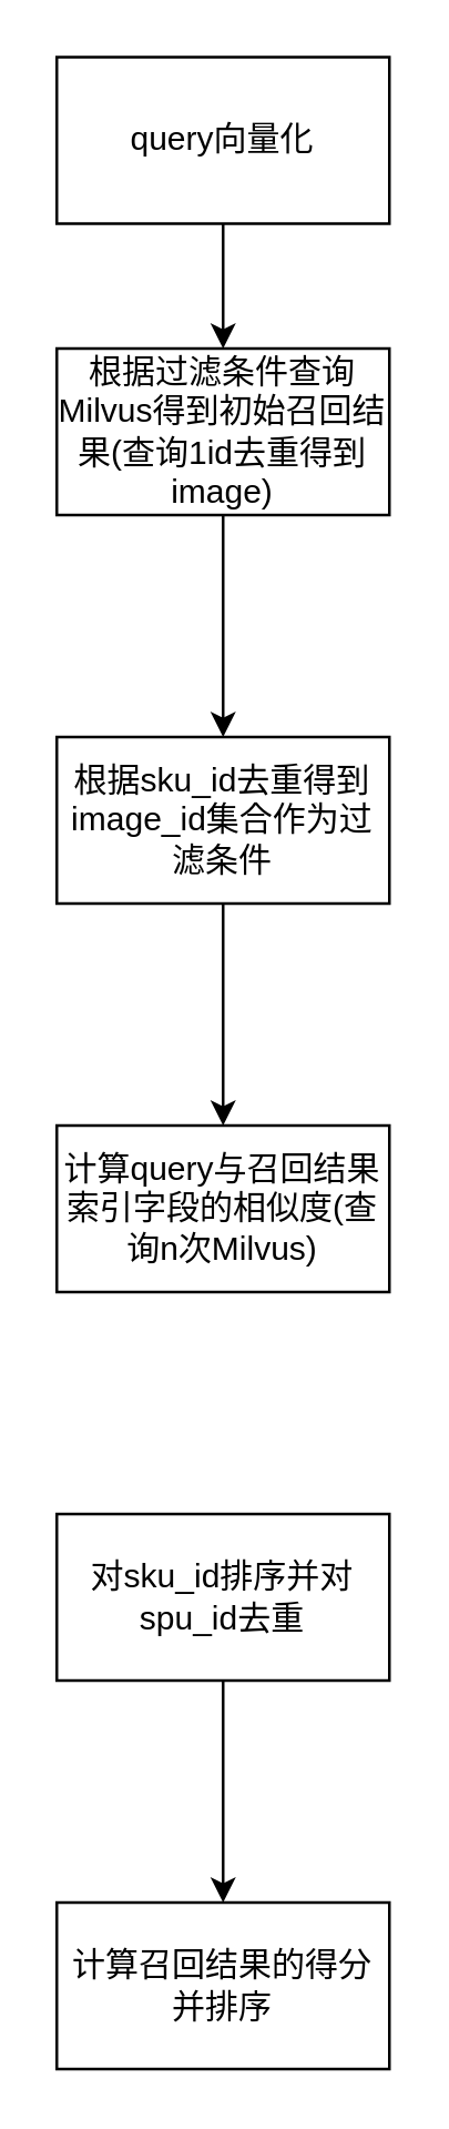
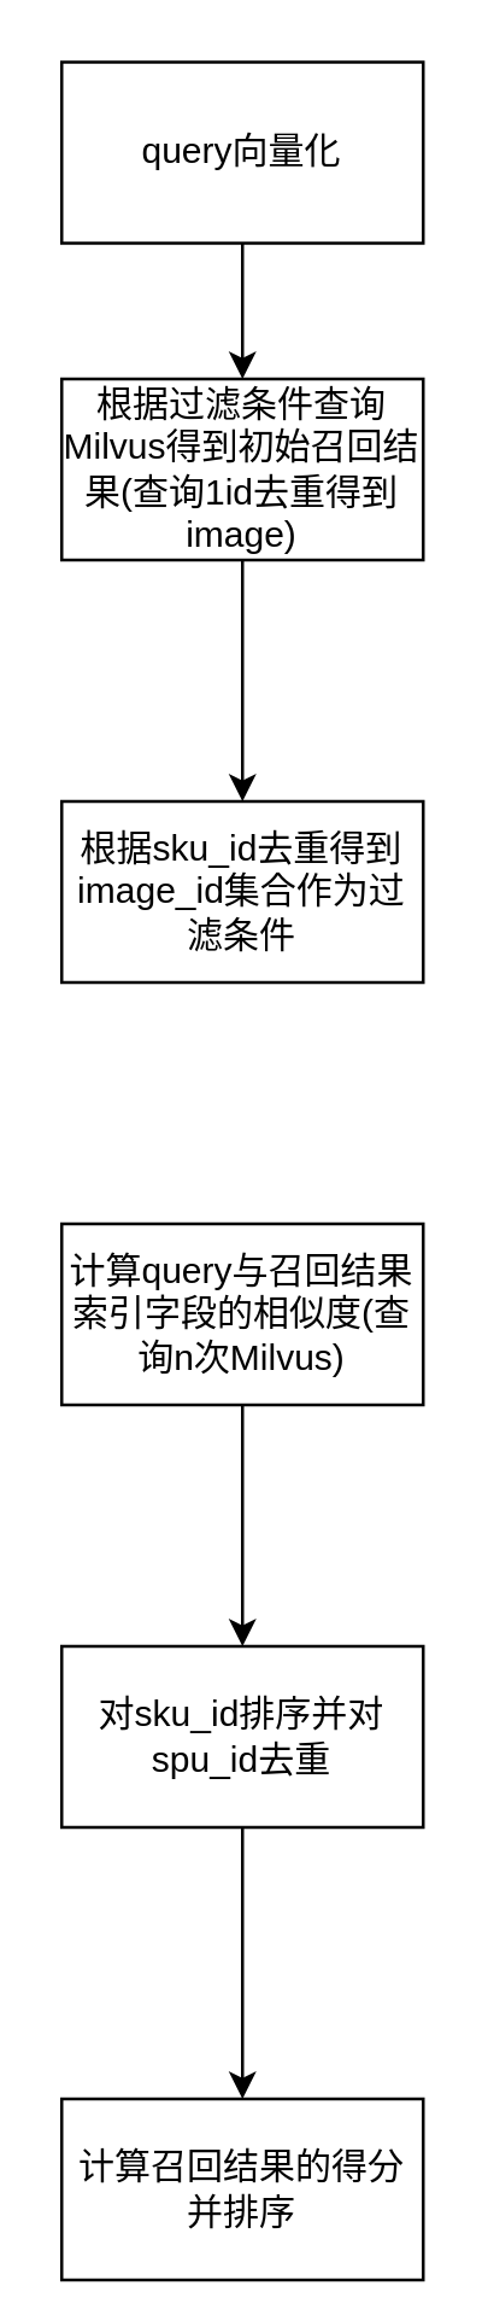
  <mxCell id="0" />
  <mxCell id="1" parent="0" />
  <mxCell id="2" value="" style="edgeStyle=orthogonalEdgeStyle;rounded=0;orthogonalLoop=1;jettySize=auto;html=1;" edge="1" parent="1" source="3" target="5"><mxGeometry relative="1" as="geometry" /></mxCell>
  <mxCell id="3" value="query向量化" style="rounded=0;whiteSpace=wrap;html=1;" vertex="1" parent="1"><mxGeometry x="20" y="20" width="120" height="60" as="geometry" /></mxCell>
  <mxCell id="4" value="" style="edgeStyle=orthogonalEdgeStyle;rounded=0;orthogonalLoop=1;jettySize=auto;html=1;" edge="1" parent="1" source="5" target="7"><mxGeometry relative="1" as="geometry" /></mxCell>
  <mxCell id="5" value="根据过滤条件查询Milvus得到初始召回结果(查询1id去重得到image)" style="rounded=0;whiteSpace=wrap;html=1;" vertex="1" parent="1"><mxGeometry x="20" y="125" width="120" height="60" as="geometry" /></mxCell>
- <mxCell id="6" value="" style="edgeStyle=orthogonalEdgeStyle;rounded=0;orthogonalLoop=1;jettySize=auto;html=1;" edge="1" parent="1" source="7" target="9"><mxGeometry relative="1" as="geometry" /></mxCell>
  <mxCell id="7" value="根据sku_id去重得到image_id集合作为过滤条件" style="rounded=0;whiteSpace=wrap;html=1;" vertex="1" parent="1"><mxGeometry x="20" y="265" width="120" height="60" as="geometry" /></mxCell>
+ <mxCell id="8" value="" style="edgeStyle=orthogonalEdgeStyle;rounded=0;orthogonalLoop=1;jettySize=auto;html=1;" edge="1" parent="1" source="9" target="11"><mxGeometry relative="1" as="geometry" /></mxCell>
  <mxCell id="9" value="计算query与召回结果索引字段的相似度(查询n次Milvus)" style="rounded=0;whiteSpace=wrap;html=1;" vertex="1" parent="1"><mxGeometry x="20" y="405" width="120" height="60" as="geometry" /></mxCell>
  <mxCell id="10" value="" style="edgeStyle=orthogonalEdgeStyle;rounded=0;orthogonalLoop=1;jettySize=auto;html=1;" edge="1" parent="1" source="11" target="12"><mxGeometry relative="1" as="geometry" /></mxCell>
  <mxCell id="11" value="对sku_id排序并对spu_id去重" style="rounded=0;whiteSpace=wrap;html=1;" vertex="1" parent="1"><mxGeometry x="20" y="545" width="120" height="60" as="geometry" /></mxCell>
- <mxCell id="12" value="计算召回结果的得分并排序" style="rounded=0;whiteSpace=wrap;html=1;" vertex="1" parent="1"><mxGeometry x="20" y="685" width="120" height="60" as="geometry" /></mxCell>
+ <mxCell id="12" value="计算召回结果的得分并排序" style="rounded=0;whiteSpace=wrap;html=1;" vertex="1" parent="1"><mxGeometry x="20" y="695" width="120" height="60" as="geometry" /></mxCell>
